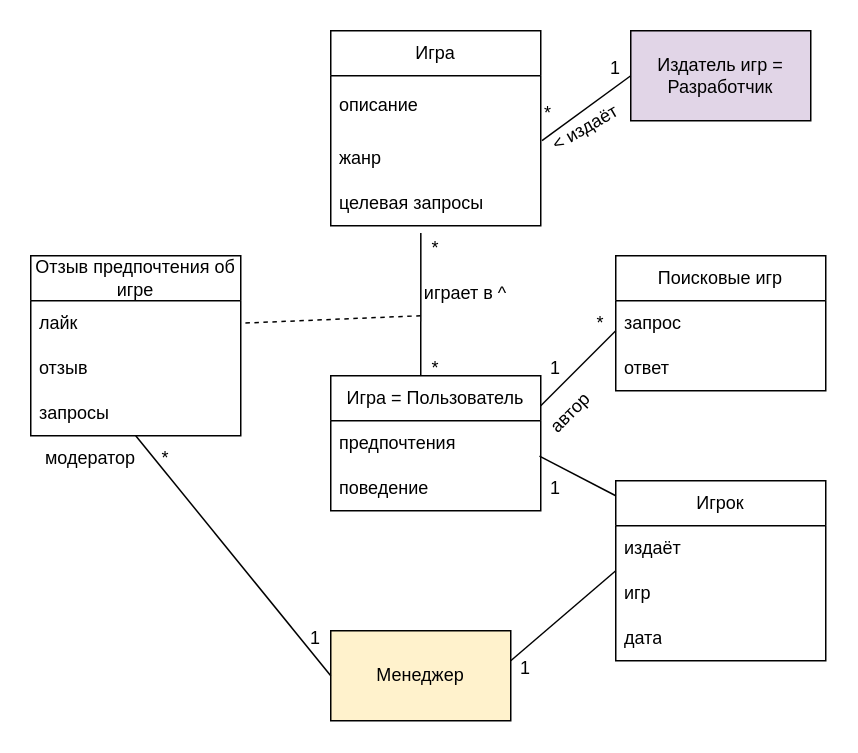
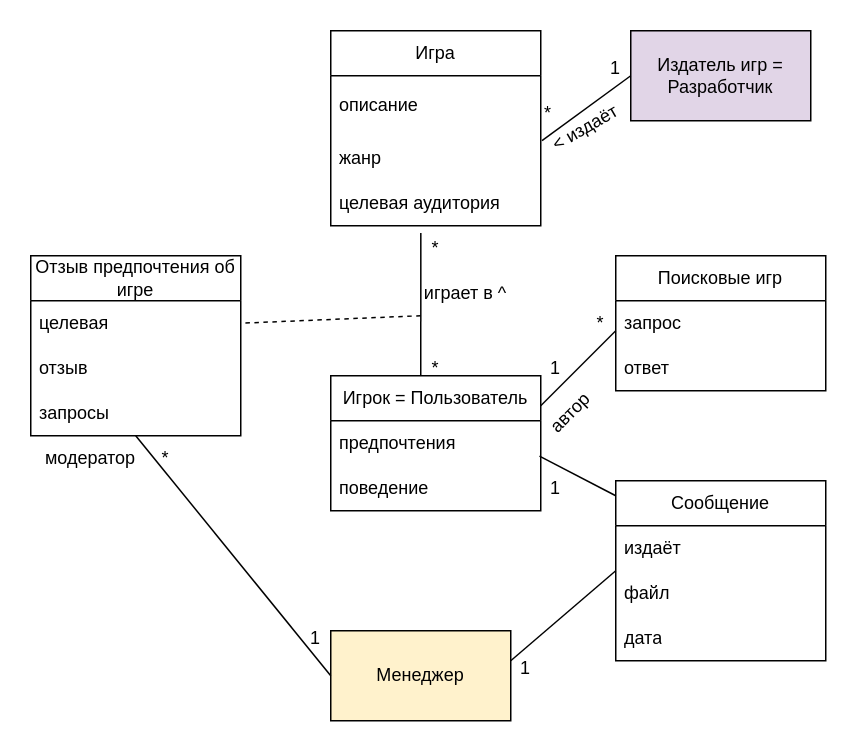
  <mxCell id="0" />
  <mxCell id="1" parent="0" />
  <mxCell id="2" value="Издатель игр = Разработчик" style="rounded=0;whiteSpace=wrap;html=1;fillColor=#e1d5e7;" vertex="1" parent="1"><mxGeometry x="420" y="20" width="120" height="60" as="geometry" /></mxCell>
  <mxCell id="3" value="Менеджер" style="rounded=0;whiteSpace=wrap;html=1;fillColor=#fff2cc;" vertex="1" parent="1"><mxGeometry x="220" y="420" width="120" height="60" as="geometry" /></mxCell>
- <mxCell id="4" value="Игра = Пользователь" style="swimlane;fontStyle=0;childLayout=stackLayout;horizontal=1;startSize=30;horizontalStack=0;resizeParent=1;resizeParentMax=0;resizeLast=0;collapsible=1;marginBottom=0;whiteSpace=wrap;html=1;" vertex="1" parent="1"><mxGeometry x="220" y="250" width="140" height="90" as="geometry" /></mxCell>
+ <mxCell id="4" value="Игрок = Пользователь" style="swimlane;fontStyle=0;childLayout=stackLayout;horizontal=1;startSize=30;horizontalStack=0;resizeParent=1;resizeParentMax=0;resizeLast=0;collapsible=1;marginBottom=0;whiteSpace=wrap;html=1;" vertex="1" parent="1"><mxGeometry x="220" y="250" width="140" height="90" as="geometry" /></mxCell>
  <mxCell id="5" value="предпочтения" style="text;strokeColor=none;fillColor=none;align=left;verticalAlign=middle;spacingLeft=4;spacingRight=4;overflow=hidden;points=[[0,0.5],[1,0.5]];portConstraint=eastwest;rotatable=0;whiteSpace=wrap;html=1;" vertex="1" parent="4"><mxGeometry y="30" width="140" height="30" as="geometry" /></mxCell>
  <mxCell id="6" value="поведение" style="text;strokeColor=none;fillColor=none;align=left;verticalAlign=middle;spacingLeft=4;spacingRight=4;overflow=hidden;points=[[0,0.5],[1,0.5]];portConstraint=eastwest;rotatable=0;whiteSpace=wrap;html=1;" vertex="1" parent="4"><mxGeometry y="60" width="140" height="30" as="geometry" /></mxCell>
  <mxCell id="7" value="Игра" style="swimlane;fontStyle=0;childLayout=stackLayout;horizontal=1;startSize=30;horizontalStack=0;resizeParent=1;resizeParentMax=0;resizeLast=0;collapsible=1;marginBottom=0;whiteSpace=wrap;html=1;" vertex="1" parent="1"><mxGeometry x="220" y="20" width="140" height="130" as="geometry" /></mxCell>
  <mxCell id="8" value="описание" style="text;strokeColor=none;fillColor=none;align=left;verticalAlign=middle;spacingLeft=4;spacingRight=4;overflow=hidden;points=[[0,0.5],[1,0.5]];portConstraint=eastwest;rotatable=0;whiteSpace=wrap;html=1;" vertex="1" parent="7"><mxGeometry y="30" width="140" height="40" as="geometry" /></mxCell>
  <mxCell id="9" value="жанр" style="text;strokeColor=none;fillColor=none;align=left;verticalAlign=middle;spacingLeft=4;spacingRight=4;overflow=hidden;points=[[0,0.5],[1,0.5]];portConstraint=eastwest;rotatable=0;whiteSpace=wrap;html=1;" vertex="1" parent="7"><mxGeometry y="70" width="140" height="30" as="geometry" /></mxCell>
- <mxCell id="10" value="целевая запросы" style="text;strokeColor=none;fillColor=none;align=left;verticalAlign=middle;spacingLeft=4;spacingRight=4;overflow=hidden;points=[[0,0.5],[1,0.5]];portConstraint=eastwest;rotatable=0;whiteSpace=wrap;html=1;" vertex="1" parent="7"><mxGeometry y="100" width="140" height="30" as="geometry" /></mxCell>
+ <mxCell id="10" value="целевая аудитория" style="text;strokeColor=none;fillColor=none;align=left;verticalAlign=middle;spacingLeft=4;spacingRight=4;overflow=hidden;points=[[0,0.5],[1,0.5]];portConstraint=eastwest;rotatable=0;whiteSpace=wrap;html=1;" vertex="1" parent="7"><mxGeometry y="100" width="140" height="30" as="geometry" /></mxCell>
  <mxCell id="11" value="Поисковые игр" style="swimlane;fontStyle=0;childLayout=stackLayout;horizontal=1;startSize=30;horizontalStack=0;resizeParent=1;resizeParentMax=0;resizeLast=0;collapsible=1;marginBottom=0;whiteSpace=wrap;html=1;" vertex="1" parent="1"><mxGeometry x="410" y="170" width="140" height="90" as="geometry" /></mxCell>
  <mxCell id="12" value="запрос" style="text;strokeColor=none;fillColor=none;align=left;verticalAlign=middle;spacingLeft=4;spacingRight=4;overflow=hidden;points=[[0,0.5],[1,0.5]];portConstraint=eastwest;rotatable=0;whiteSpace=wrap;html=1;" vertex="1" parent="11"><mxGeometry y="30" width="140" height="30" as="geometry" /></mxCell>
  <mxCell id="13" value="ответ" style="text;strokeColor=none;fillColor=none;align=left;verticalAlign=middle;spacingLeft=4;spacingRight=4;overflow=hidden;points=[[0,0.5],[1,0.5]];portConstraint=eastwest;rotatable=0;whiteSpace=wrap;html=1;" vertex="1" parent="11"><mxGeometry y="60" width="140" height="30" as="geometry" /></mxCell>
- <mxCell id="14" value="Игрок" style="swimlane;fontStyle=0;childLayout=stackLayout;horizontal=1;startSize=30;horizontalStack=0;resizeParent=1;resizeParentMax=0;resizeLast=0;collapsible=1;marginBottom=0;whiteSpace=wrap;html=1;" vertex="1" parent="1"><mxGeometry x="410" y="320" width="140" height="120" as="geometry" /></mxCell>
+ <mxCell id="14" value="Сообщение" style="swimlane;fontStyle=0;childLayout=stackLayout;horizontal=1;startSize=30;horizontalStack=0;resizeParent=1;resizeParentMax=0;resizeLast=0;collapsible=1;marginBottom=0;whiteSpace=wrap;html=1;" vertex="1" parent="1"><mxGeometry x="410" y="320" width="140" height="120" as="geometry" /></mxCell>
  <mxCell id="15" value="издаёт" style="text;strokeColor=none;fillColor=none;align=left;verticalAlign=middle;spacingLeft=4;spacingRight=4;overflow=hidden;points=[[0,0.5],[1,0.5]];portConstraint=eastwest;rotatable=0;whiteSpace=wrap;html=1;" vertex="1" parent="14"><mxGeometry y="30" width="140" height="30" as="geometry" /></mxCell>
- <mxCell id="16" value="игр" style="text;strokeColor=none;fillColor=none;align=left;verticalAlign=middle;spacingLeft=4;spacingRight=4;overflow=hidden;points=[[0,0.5],[1,0.5]];portConstraint=eastwest;rotatable=0;whiteSpace=wrap;html=1;" vertex="1" parent="14"><mxGeometry y="60" width="140" height="30" as="geometry" /></mxCell>
+ <mxCell id="16" value="файл" style="text;strokeColor=none;fillColor=none;align=left;verticalAlign=middle;spacingLeft=4;spacingRight=4;overflow=hidden;points=[[0,0.5],[1,0.5]];portConstraint=eastwest;rotatable=0;whiteSpace=wrap;html=1;" vertex="1" parent="14"><mxGeometry y="60" width="140" height="30" as="geometry" /></mxCell>
  <mxCell id="17" value="дата" style="text;strokeColor=none;fillColor=none;align=left;verticalAlign=middle;spacingLeft=4;spacingRight=4;overflow=hidden;points=[[0,0.5],[1,0.5]];portConstraint=eastwest;rotatable=0;whiteSpace=wrap;html=1;" vertex="1" parent="14"><mxGeometry y="90" width="140" height="30" as="geometry" /></mxCell>
  <mxCell id="18" value="Отзыв предпочтения об игре" style="swimlane;fontStyle=0;childLayout=stackLayout;horizontal=1;startSize=30;horizontalStack=0;resizeParent=1;resizeParentMax=0;resizeLast=0;collapsible=1;marginBottom=0;whiteSpace=wrap;html=1;" vertex="1" parent="1"><mxGeometry x="20" y="170" width="140" height="120" as="geometry" /></mxCell>
- <mxCell id="19" value="лайк" style="text;strokeColor=none;fillColor=none;align=left;verticalAlign=middle;spacingLeft=4;spacingRight=4;overflow=hidden;points=[[0,0.5],[1,0.5]];portConstraint=eastwest;rotatable=0;whiteSpace=wrap;html=1;" vertex="1" parent="18"><mxGeometry y="30" width="140" height="30" as="geometry" /></mxCell>
+ <mxCell id="19" value="целевая" style="text;strokeColor=none;fillColor=none;align=left;verticalAlign=middle;spacingLeft=4;spacingRight=4;overflow=hidden;points=[[0,0.5],[1,0.5]];portConstraint=eastwest;rotatable=0;whiteSpace=wrap;html=1;" vertex="1" parent="18"><mxGeometry y="30" width="140" height="30" as="geometry" /></mxCell>
  <mxCell id="20" value="отзыв" style="text;strokeColor=none;fillColor=none;align=left;verticalAlign=middle;spacingLeft=4;spacingRight=4;overflow=hidden;points=[[0,0.5],[1,0.5]];portConstraint=eastwest;rotatable=0;whiteSpace=wrap;html=1;" vertex="1" parent="18"><mxGeometry y="60" width="140" height="30" as="geometry" /></mxCell>
  <mxCell id="21" value="запросы" style="text;strokeColor=none;fillColor=none;align=left;verticalAlign=middle;spacingLeft=4;spacingRight=4;overflow=hidden;points=[[0,0.5],[1,0.5]];portConstraint=eastwest;rotatable=0;whiteSpace=wrap;html=1;" vertex="1" parent="18"><mxGeometry y="90" width="140" height="30" as="geometry" /></mxCell>
  <mxCell id="22" value="" style="endArrow=none;html=1;rounded=0;entryX=0.429;entryY=1.16;entryDx=0;entryDy=0;entryPerimeter=0;" edge="1" parent="1" target="10"><mxGeometry width="50" height="50" relative="1" as="geometry"><mxPoint x="280" y="250" as="sourcePoint" /><mxPoint x="330" y="200" as="targetPoint" /></mxGeometry></mxCell>
  <mxCell id="23" value="" style="endArrow=none;dashed=1;html=1;rounded=0;entryX=1;entryY=0.5;entryDx=0;entryDy=0;" edge="1" parent="1" target="19"><mxGeometry width="50" height="50" relative="1" as="geometry"><mxPoint x="280" y="210" as="sourcePoint" /><mxPoint x="430" y="250" as="targetPoint" /></mxGeometry></mxCell>
  <mxCell id="24" value="" style="endArrow=none;html=1;rounded=0;exitX=1.006;exitY=0.107;exitDx=0;exitDy=0;exitPerimeter=0;" edge="1" parent="1" source="9"><mxGeometry width="50" height="50" relative="1" as="geometry"><mxPoint x="370" y="100" as="sourcePoint" /><mxPoint x="420" y="50" as="targetPoint" /></mxGeometry></mxCell>
  <mxCell id="25" value="" style="endArrow=none;html=1;rounded=0;" edge="1" parent="1"><mxGeometry width="50" height="50" relative="1" as="geometry"><mxPoint x="360" y="270" as="sourcePoint" /><mxPoint x="410" y="220" as="targetPoint" /></mxGeometry></mxCell>
  <mxCell id="26" value="" style="endArrow=none;html=1;rounded=0;exitX=0;exitY=0.5;exitDx=0;exitDy=0;" edge="1" parent="1" source="3"><mxGeometry width="50" height="50" relative="1" as="geometry"><mxPoint x="40" y="340" as="sourcePoint" /><mxPoint x="90" y="290" as="targetPoint" /></mxGeometry></mxCell>
  <mxCell id="27" value="" style="endArrow=none;html=1;rounded=0;entryX=0;entryY=0;entryDx=0;entryDy=0;entryPerimeter=0;" edge="1" parent="1" target="16"><mxGeometry width="50" height="50" relative="1" as="geometry"><mxPoint x="340" y="440" as="sourcePoint" /><mxPoint x="390" y="390" as="targetPoint" /></mxGeometry></mxCell>
  <mxCell id="28" value="" style="endArrow=none;html=1;rounded=0;exitX=0.994;exitY=0.787;exitDx=0;exitDy=0;exitPerimeter=0;" edge="1" parent="1" source="5"><mxGeometry width="50" height="50" relative="1" as="geometry"><mxPoint x="360" y="380" as="sourcePoint" /><mxPoint x="410" y="330" as="targetPoint" /></mxGeometry></mxCell>
  <mxCell id="29" value="&amp;lt; издаёт" style="text;html=1;whiteSpace=wrap;strokeColor=none;fillColor=none;align=center;verticalAlign=middle;rounded=0;rotation=-30;" vertex="1" parent="1"><mxGeometry x="360" y="70" width="60" height="30" as="geometry" /></mxCell>
  <mxCell id="30" value="1" style="text;html=1;whiteSpace=wrap;strokeColor=none;fillColor=none;align=center;verticalAlign=middle;rounded=0;" vertex="1" parent="1"><mxGeometry x="380" y="30" width="60" height="30" as="geometry" /></mxCell>
  <mxCell id="31" value="автор" style="text;html=1;whiteSpace=wrap;strokeColor=none;fillColor=none;align=center;verticalAlign=middle;rounded=0;rotation=-45;" vertex="1" parent="1"><mxGeometry x="350" y="260" width="60" height="30" as="geometry" /></mxCell>
  <mxCell id="32" value="модератор" style="text;html=1;whiteSpace=wrap;strokeColor=none;fillColor=none;align=center;verticalAlign=middle;rounded=0;" vertex="1" parent="1"><mxGeometry x="30" y="290" width="60" height="30" as="geometry" /></mxCell>
  <mxCell id="33" value="1" style="text;html=1;whiteSpace=wrap;strokeColor=none;fillColor=none;align=center;verticalAlign=middle;rounded=0;" vertex="1" parent="1"><mxGeometry x="340" y="230" width="60" height="30" as="geometry" /></mxCell>
  <mxCell id="34" value="1" style="text;html=1;whiteSpace=wrap;strokeColor=none;fillColor=none;align=center;verticalAlign=middle;rounded=0;" vertex="1" parent="1"><mxGeometry x="360" y="310" width="20" height="30" as="geometry" /></mxCell>
  <mxCell id="35" value="1" style="text;html=1;whiteSpace=wrap;strokeColor=none;fillColor=none;align=center;verticalAlign=middle;rounded=0;" vertex="1" parent="1"><mxGeometry x="320" y="430" width="60" height="30" as="geometry" /></mxCell>
  <mxCell id="36" value="1" style="text;html=1;whiteSpace=wrap;strokeColor=none;fillColor=none;align=center;verticalAlign=middle;rounded=0;" vertex="1" parent="1"><mxGeometry x="180" y="410" width="60" height="30" as="geometry" /></mxCell>
  <mxCell id="37" value="*" style="text;html=1;whiteSpace=wrap;strokeColor=none;fillColor=none;align=center;verticalAlign=middle;rounded=0;" vertex="1" parent="1"><mxGeometry x="260" y="150" width="60" height="30" as="geometry" /></mxCell>
  <mxCell id="38" value="*" style="text;html=1;whiteSpace=wrap;strokeColor=none;fillColor=none;align=center;verticalAlign=middle;rounded=0;" vertex="1" parent="1"><mxGeometry x="260" y="230" width="60" height="30" as="geometry" /></mxCell>
  <mxCell id="39" value="*" style="text;html=1;whiteSpace=wrap;strokeColor=none;fillColor=none;align=center;verticalAlign=middle;rounded=0;" vertex="1" parent="1"><mxGeometry x="360" y="60" width="10" height="30" as="geometry" /></mxCell>
  <mxCell id="40" value="*" style="text;html=1;whiteSpace=wrap;strokeColor=none;fillColor=none;align=center;verticalAlign=middle;rounded=0;" vertex="1" parent="1"><mxGeometry x="370" y="200" width="60" height="30" as="geometry" /></mxCell>
  <mxCell id="41" value="*" style="text;html=1;whiteSpace=wrap;strokeColor=none;fillColor=none;align=center;verticalAlign=middle;rounded=0;" vertex="1" parent="1"><mxGeometry x="80" y="290" width="60" height="30" as="geometry" /></mxCell>
  <mxCell id="42" value="играет в ^" style="text;html=1;whiteSpace=wrap;strokeColor=none;fillColor=none;align=center;verticalAlign=middle;rounded=0;" vertex="1" parent="1"><mxGeometry x="280" y="180" width="60" height="30" as="geometry" /></mxCell>
